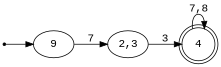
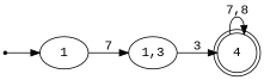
  digraph {
    fontname="Liberation Mono"
    rankdir=LR
    node [fontname="Liberation Mono"]
    edge [fontname="Liberation Mono"]
    inic [shape=point]
-   1 [label=9]
-   "2,3"
+   1
+   "2,3" [label="1,3"]
    4 [shape=doublecircle]
    inic -> 1
    1 -> "2,3" [label=7]
    "2,3" -> 4 [label=3]
    4 -> 4 [label="7,8"]
  }
